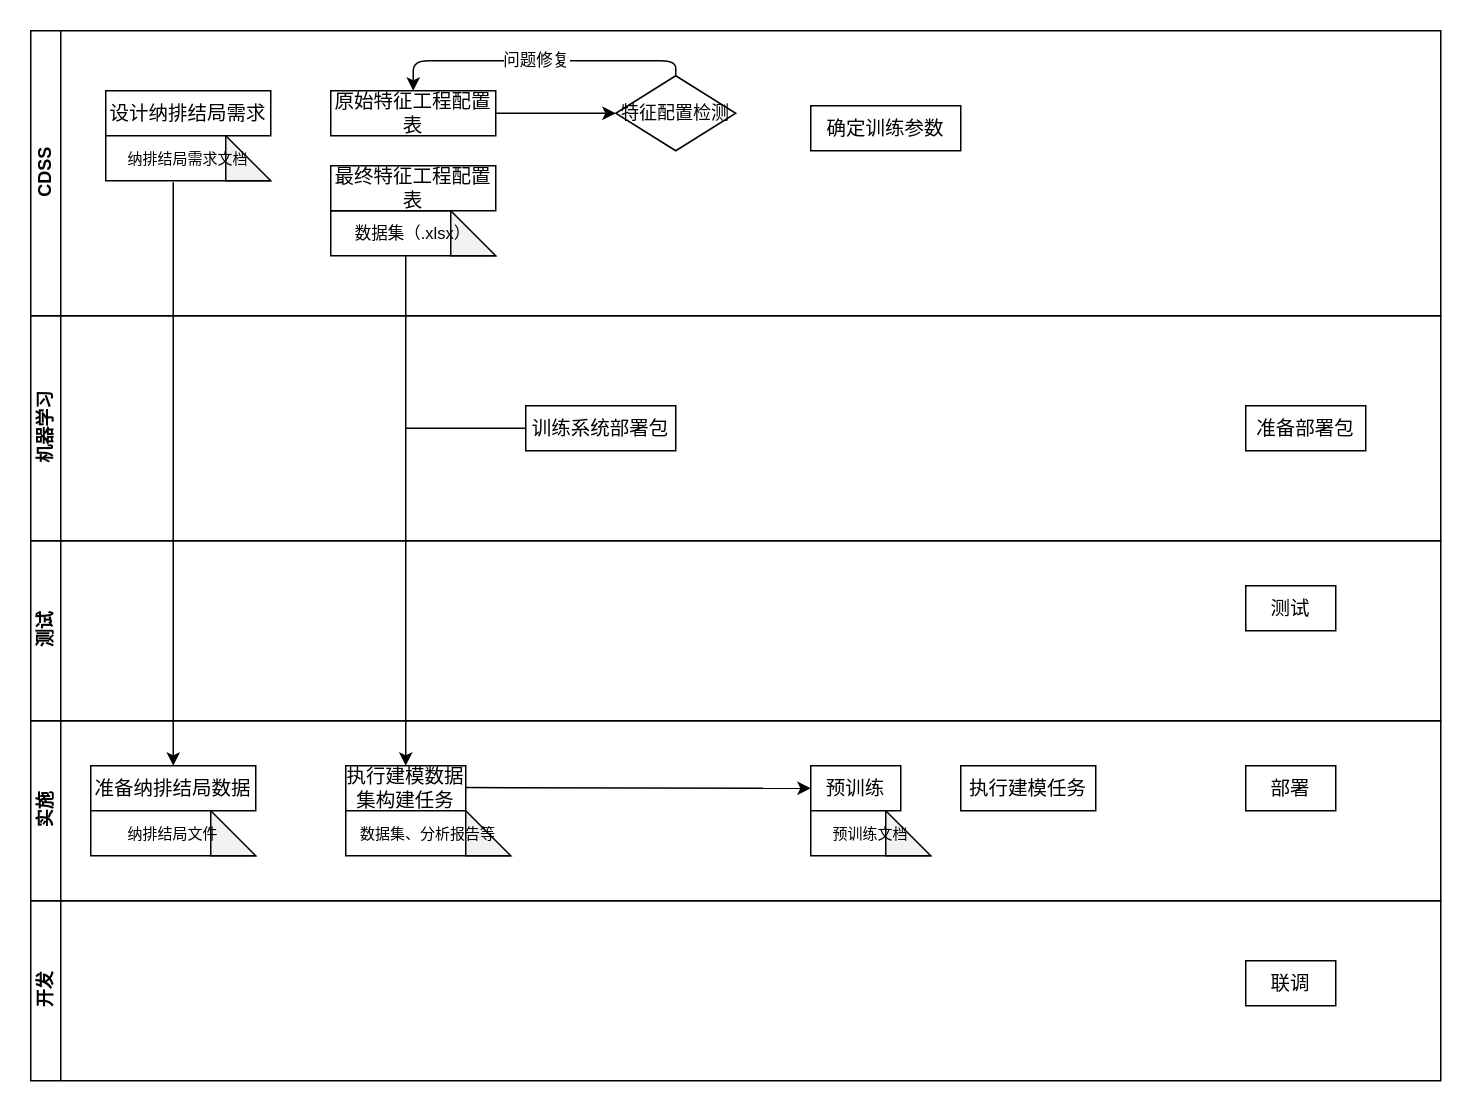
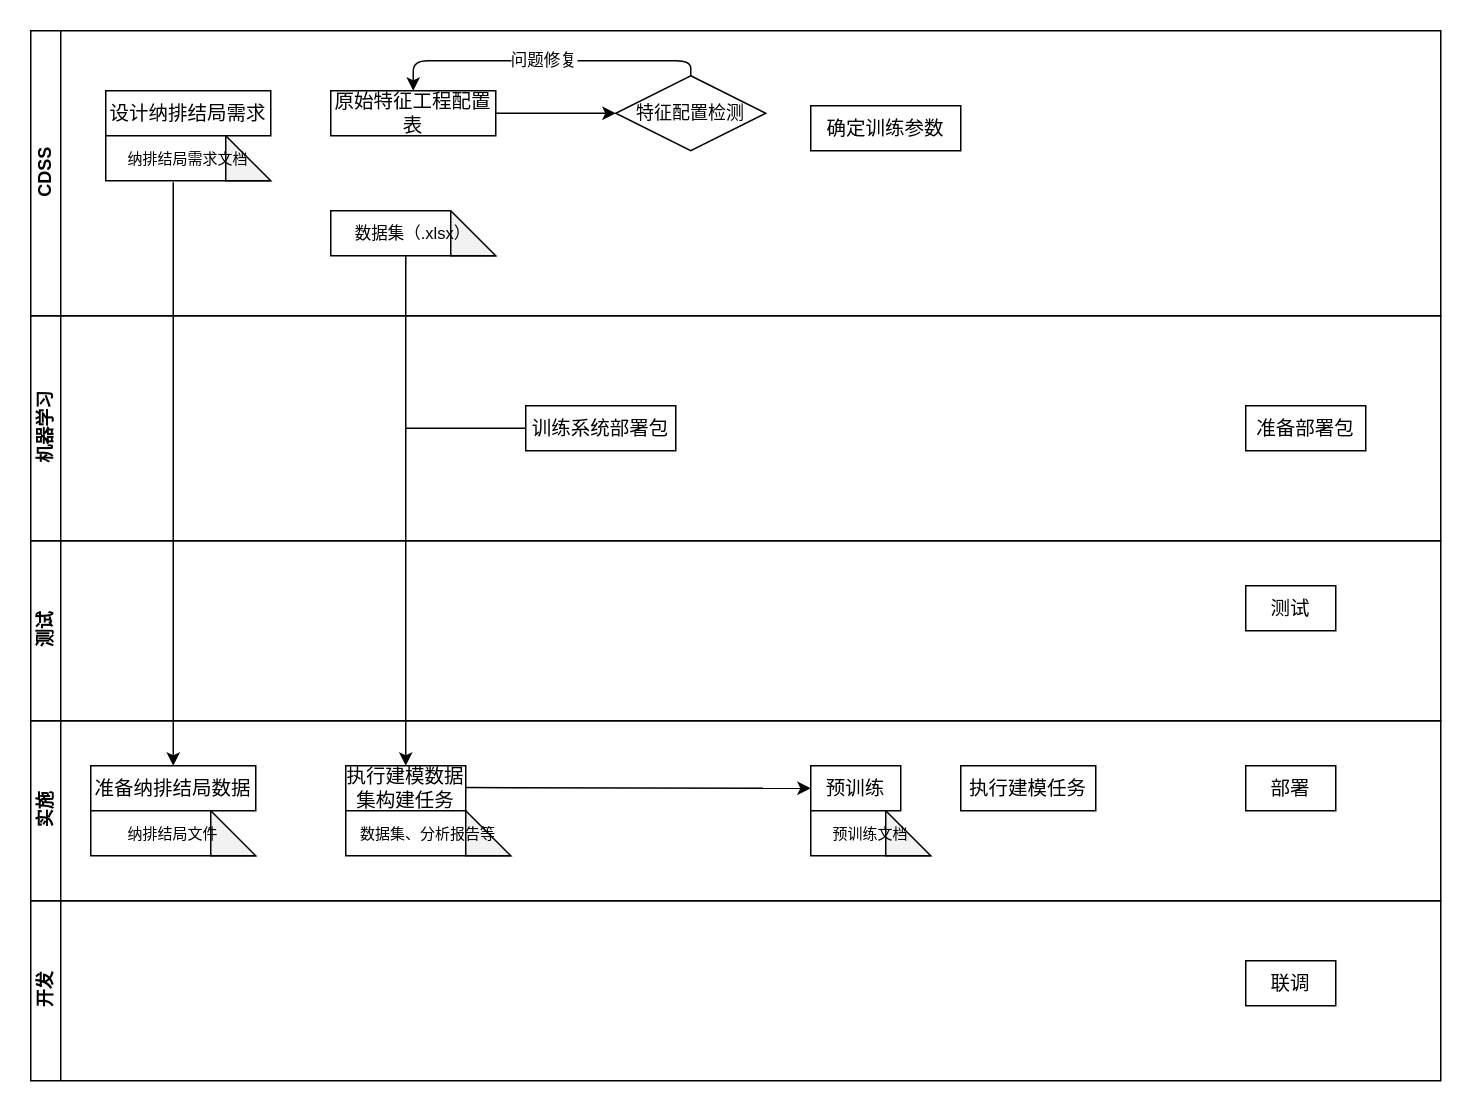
  <mxCell id="0" />
  <mxCell id="1" parent="0" />
  <mxCell id="2" value="开发" style="swimlane;html=1;startSize=20;horizontal=0;" vertex="1" parent="1"><mxGeometry x="20" y="600" width="940" height="120" as="geometry"><mxRectangle x="20" width="580" height="20" as="alternateBounds" /></mxGeometry></mxCell>
  <mxCell id="3" value="&lt;span style=&quot;font-size: 13px&quot;&gt;联调&lt;/span&gt;" style="rounded=0;whiteSpace=wrap;html=1;fontFamily=Helvetica;fontSize=12;fontColor=#000000;align=center;" vertex="1" parent="2"><mxGeometry x="810" y="40" width="60" height="30" as="geometry" /></mxCell>
  <mxCell id="4" value="实施" style="swimlane;html=1;startSize=20;horizontal=0;" vertex="1" parent="1"><mxGeometry x="20" y="480" width="940" height="120" as="geometry"><mxRectangle x="20" width="580" height="20" as="alternateBounds" /></mxGeometry></mxCell>
  <mxCell id="5" value="&lt;span style=&quot;font-size: 13px&quot;&gt;准备纳排结局数据&lt;/span&gt;" style="rounded=0;whiteSpace=wrap;html=1;fontFamily=Helvetica;fontSize=12;fontColor=#000000;align=center;" vertex="1" parent="4"><mxGeometry x="40" y="30" width="110" height="30" as="geometry" /></mxCell>
  <mxCell id="6" value="&lt;font style=&quot;font-size: 10px&quot;&gt;纳排结局文件&lt;/font&gt;" style="shape=note;whiteSpace=wrap;html=1;backgroundOutline=1;darkOpacity=0.05;" vertex="1" parent="4"><mxGeometry x="40" y="60" width="110" height="30" as="geometry" /></mxCell>
  <mxCell id="7" value="&lt;span style=&quot;font-size: 13px&quot;&gt;执行建模数据集构建任务&lt;/span&gt;" style="rounded=0;whiteSpace=wrap;html=1;fontFamily=Helvetica;fontSize=12;fontColor=#000000;align=center;" vertex="1" parent="4"><mxGeometry x="210" y="30" width="80" height="30" as="geometry" /></mxCell>
  <mxCell id="8" value="&lt;span style=&quot;font-size: 10px&quot;&gt;数据集、分析报告等&lt;br&gt;&lt;/span&gt;" style="shape=note;whiteSpace=wrap;html=1;backgroundOutline=1;darkOpacity=0.05;" vertex="1" parent="4"><mxGeometry x="210" y="60" width="110" height="30" as="geometry" /></mxCell>
  <mxCell id="9" value="&lt;span style=&quot;font-size: 13px&quot;&gt;执行建模任务&lt;/span&gt;" style="rounded=0;whiteSpace=wrap;html=1;fontFamily=Helvetica;fontSize=12;fontColor=#000000;align=center;" vertex="1" parent="4"><mxGeometry x="620" y="30" width="90" height="30" as="geometry" /></mxCell>
  <mxCell id="10" value="&lt;span style=&quot;font-size: 13px&quot;&gt;预训练&lt;/span&gt;" style="rounded=0;whiteSpace=wrap;html=1;fontFamily=Helvetica;fontSize=12;fontColor=#000000;align=center;" vertex="1" parent="4"><mxGeometry x="520" y="30" width="60" height="30" as="geometry" /></mxCell>
  <mxCell id="11" value="&lt;span style=&quot;font-size: 10px&quot;&gt;预训练文档&lt;br&gt;&lt;/span&gt;" style="shape=note;whiteSpace=wrap;html=1;backgroundOutline=1;darkOpacity=0.05;" vertex="1" parent="4"><mxGeometry x="520" y="60" width="80" height="30" as="geometry" /></mxCell>
  <mxCell id="12" value="&lt;span style=&quot;font-size: 13px&quot;&gt;部署&lt;/span&gt;" style="rounded=0;whiteSpace=wrap;html=1;fontFamily=Helvetica;fontSize=12;fontColor=#000000;align=center;" vertex="1" parent="4"><mxGeometry x="810" y="30" width="60" height="30" as="geometry" /></mxCell>
  <mxCell id="13" value="" style="endArrow=classic;html=1;exitX=1;exitY=0.5;exitDx=0;exitDy=0;entryX=0;entryY=0.5;entryDx=0;entryDy=0;" edge="1" parent="4" target="10"><mxGeometry width="50" height="50" relative="1" as="geometry"><mxPoint x="290" y="44.58" as="sourcePoint" /><mxPoint x="470" y="45" as="targetPoint" /></mxGeometry></mxCell>
  <mxCell id="14" value="测试" style="swimlane;html=1;startSize=20;horizontal=0;" vertex="1" parent="1"><mxGeometry x="20" y="360" width="940" height="120" as="geometry"><mxRectangle x="20" width="580" height="20" as="alternateBounds" /></mxGeometry></mxCell>
  <mxCell id="15" value="&lt;span style=&quot;font-size: 13px&quot;&gt;测试&lt;/span&gt;" style="rounded=0;whiteSpace=wrap;html=1;fontFamily=Helvetica;fontSize=12;fontColor=#000000;align=center;" vertex="1" parent="14"><mxGeometry x="810" y="30" width="60" height="30" as="geometry" /></mxCell>
  <mxCell id="16" value="机器学习" style="swimlane;html=1;startSize=20;horizontal=0;" vertex="1" parent="1"><mxGeometry x="20" y="210" width="940" height="150" as="geometry"><mxRectangle x="20" width="580" height="20" as="alternateBounds" /></mxGeometry></mxCell>
  <mxCell id="17" value="&lt;span style=&quot;font-size: 13px&quot;&gt;准备部署包&lt;/span&gt;" style="rounded=0;whiteSpace=wrap;html=1;fontFamily=Helvetica;fontSize=12;fontColor=#000000;align=center;" vertex="1" parent="16"><mxGeometry x="810" y="60" width="80" height="30" as="geometry" /></mxCell>
  <mxCell id="18" value="&lt;span style=&quot;font-size: 13px&quot;&gt;训练系统部署包&lt;/span&gt;" style="rounded=0;whiteSpace=wrap;html=1;fontFamily=Helvetica;fontSize=12;fontColor=#000000;align=center;" vertex="1" parent="16"><mxGeometry x="330" y="60" width="100" height="30" as="geometry" /></mxCell>
  <mxCell id="19" value="" style="endArrow=classic;html=1;" edge="1" parent="16"><mxGeometry width="50" height="50" relative="1" as="geometry"><mxPoint x="250" y="-70" as="sourcePoint" /><mxPoint x="250" y="300" as="targetPoint" /></mxGeometry></mxCell>
  <mxCell id="20" value="CDSS" style="swimlane;html=1;startSize=20;horizontal=0;" vertex="1" parent="1"><mxGeometry x="20" y="20" width="940" height="190" as="geometry"><mxRectangle x="20" width="580" height="20" as="alternateBounds" /></mxGeometry></mxCell>
  <mxCell id="21" value="&lt;font style=&quot;font-size: 13px&quot;&gt;设计纳排结局需求&lt;/font&gt;" style="rounded=0;whiteSpace=wrap;html=1;fontFamily=Helvetica;fontSize=12;fontColor=#000000;align=center;" vertex="1" parent="20"><mxGeometry x="50" y="40" width="110" height="30" as="geometry" /></mxCell>
  <mxCell id="22" value="&lt;font style=&quot;font-size: 10px&quot;&gt;纳排结局需求文档&lt;/font&gt;" style="shape=note;whiteSpace=wrap;html=1;backgroundOutline=1;darkOpacity=0.05;" vertex="1" parent="20"><mxGeometry x="50" y="70" width="110" height="30" as="geometry" /></mxCell>
  <mxCell id="23" value="&lt;span style=&quot;font-size: 13px&quot;&gt;原始特征工程配置表&lt;/span&gt;" style="rounded=0;whiteSpace=wrap;html=1;fontFamily=Helvetica;fontSize=12;fontColor=#000000;align=center;" vertex="1" parent="20"><mxGeometry x="200" y="40" width="110" height="30" as="geometry" /></mxCell>
  <mxCell id="24" value="&lt;font style=&quot;font-size: 11px&quot;&gt;数据集（.xlsx）&lt;/font&gt;" style="shape=note;whiteSpace=wrap;html=1;backgroundOutline=1;darkOpacity=0.05;" vertex="1" parent="20"><mxGeometry x="200" y="120" width="110" height="30" as="geometry" /></mxCell>
- <mxCell id="25" value="特征配置检测" style="rhombus;whiteSpace=wrap;html=1;" vertex="1" parent="20"><mxGeometry x="390" y="30" width="80" height="50" as="geometry" /></mxCell>
+ <mxCell id="25" value="特征配置检测" style="rhombus;whiteSpace=wrap;html=1;" vertex="1" parent="20"><mxGeometry x="390" y="30" width="100" height="50" as="geometry" /></mxCell>
  <mxCell id="26" value="" style="endArrow=classic;html=1;exitX=1;exitY=0.5;exitDx=0;exitDy=0;" edge="1" parent="20" source="23" target="25"><mxGeometry width="50" height="50" relative="1" as="geometry"><mxPoint x="150" y="60" as="sourcePoint" /><mxPoint x="200" y="10" as="targetPoint" /></mxGeometry></mxCell>
  <mxCell id="27" value="问题修复" style="endArrow=classic;html=1;entryX=0.5;entryY=0;entryDx=0;entryDy=0;exitX=0.5;exitY=0;exitDx=0;exitDy=0;edgeStyle=orthogonalEdgeStyle;" edge="1" parent="20" source="25" target="23"><mxGeometry width="50" height="50" relative="1" as="geometry"><mxPoint x="400" y="40" as="sourcePoint" /><mxPoint x="360" y="65.0" as="targetPoint" /></mxGeometry></mxCell>
- <mxCell id="28" value="&lt;span style=&quot;font-size: 13px&quot;&gt;最终特征工程配置表&lt;/span&gt;" style="rounded=0;whiteSpace=wrap;html=1;fontFamily=Helvetica;fontSize=12;fontColor=#000000;align=center;" vertex="1" parent="20"><mxGeometry x="200" y="90" width="110" height="30" as="geometry" /></mxCell>
  <mxCell id="29" value="&lt;span style=&quot;font-size: 13px&quot;&gt;确定训练参数&lt;/span&gt;" style="rounded=0;whiteSpace=wrap;html=1;fontFamily=Helvetica;fontSize=12;fontColor=#000000;align=center;" vertex="1" parent="20"><mxGeometry x="520" y="50" width="100" height="30" as="geometry" /></mxCell>
  <mxCell id="30" value="" style="endArrow=classic;html=1;entryX=0.5;entryY=0;entryDx=0;entryDy=0;" edge="1" parent="1" target="5"><mxGeometry width="50" height="50" relative="1" as="geometry"><mxPoint x="115" y="121" as="sourcePoint" /><mxPoint x="490" y="360" as="targetPoint" /></mxGeometry></mxCell>
  <mxCell id="31" value="" style="endArrow=none;html=1;entryX=0;entryY=0.5;entryDx=0;entryDy=0;" edge="1" parent="1" target="18"><mxGeometry width="50" height="50" relative="1" as="geometry"><mxPoint x="270" y="285" as="sourcePoint" /><mxPoint x="490" y="350" as="targetPoint" /></mxGeometry></mxCell>
